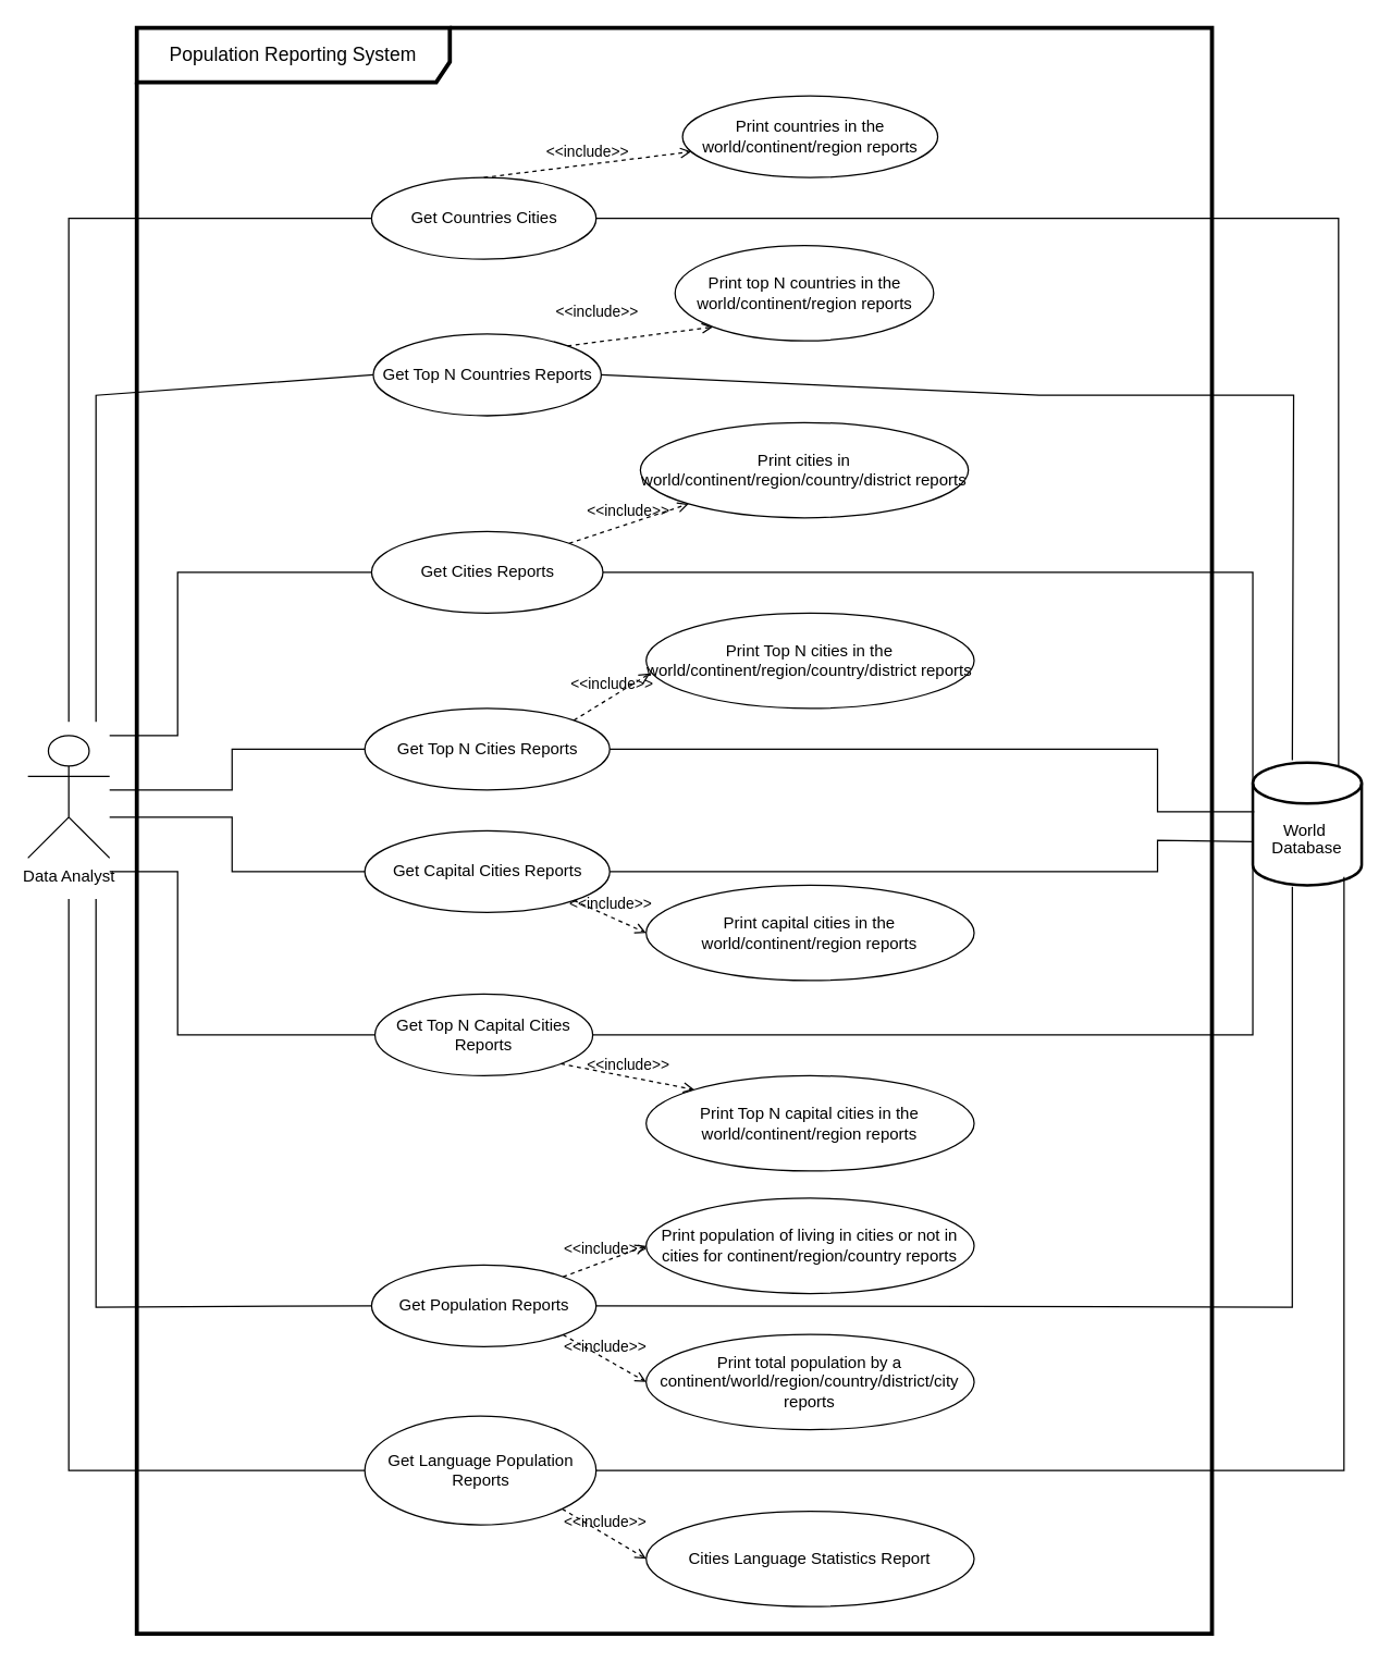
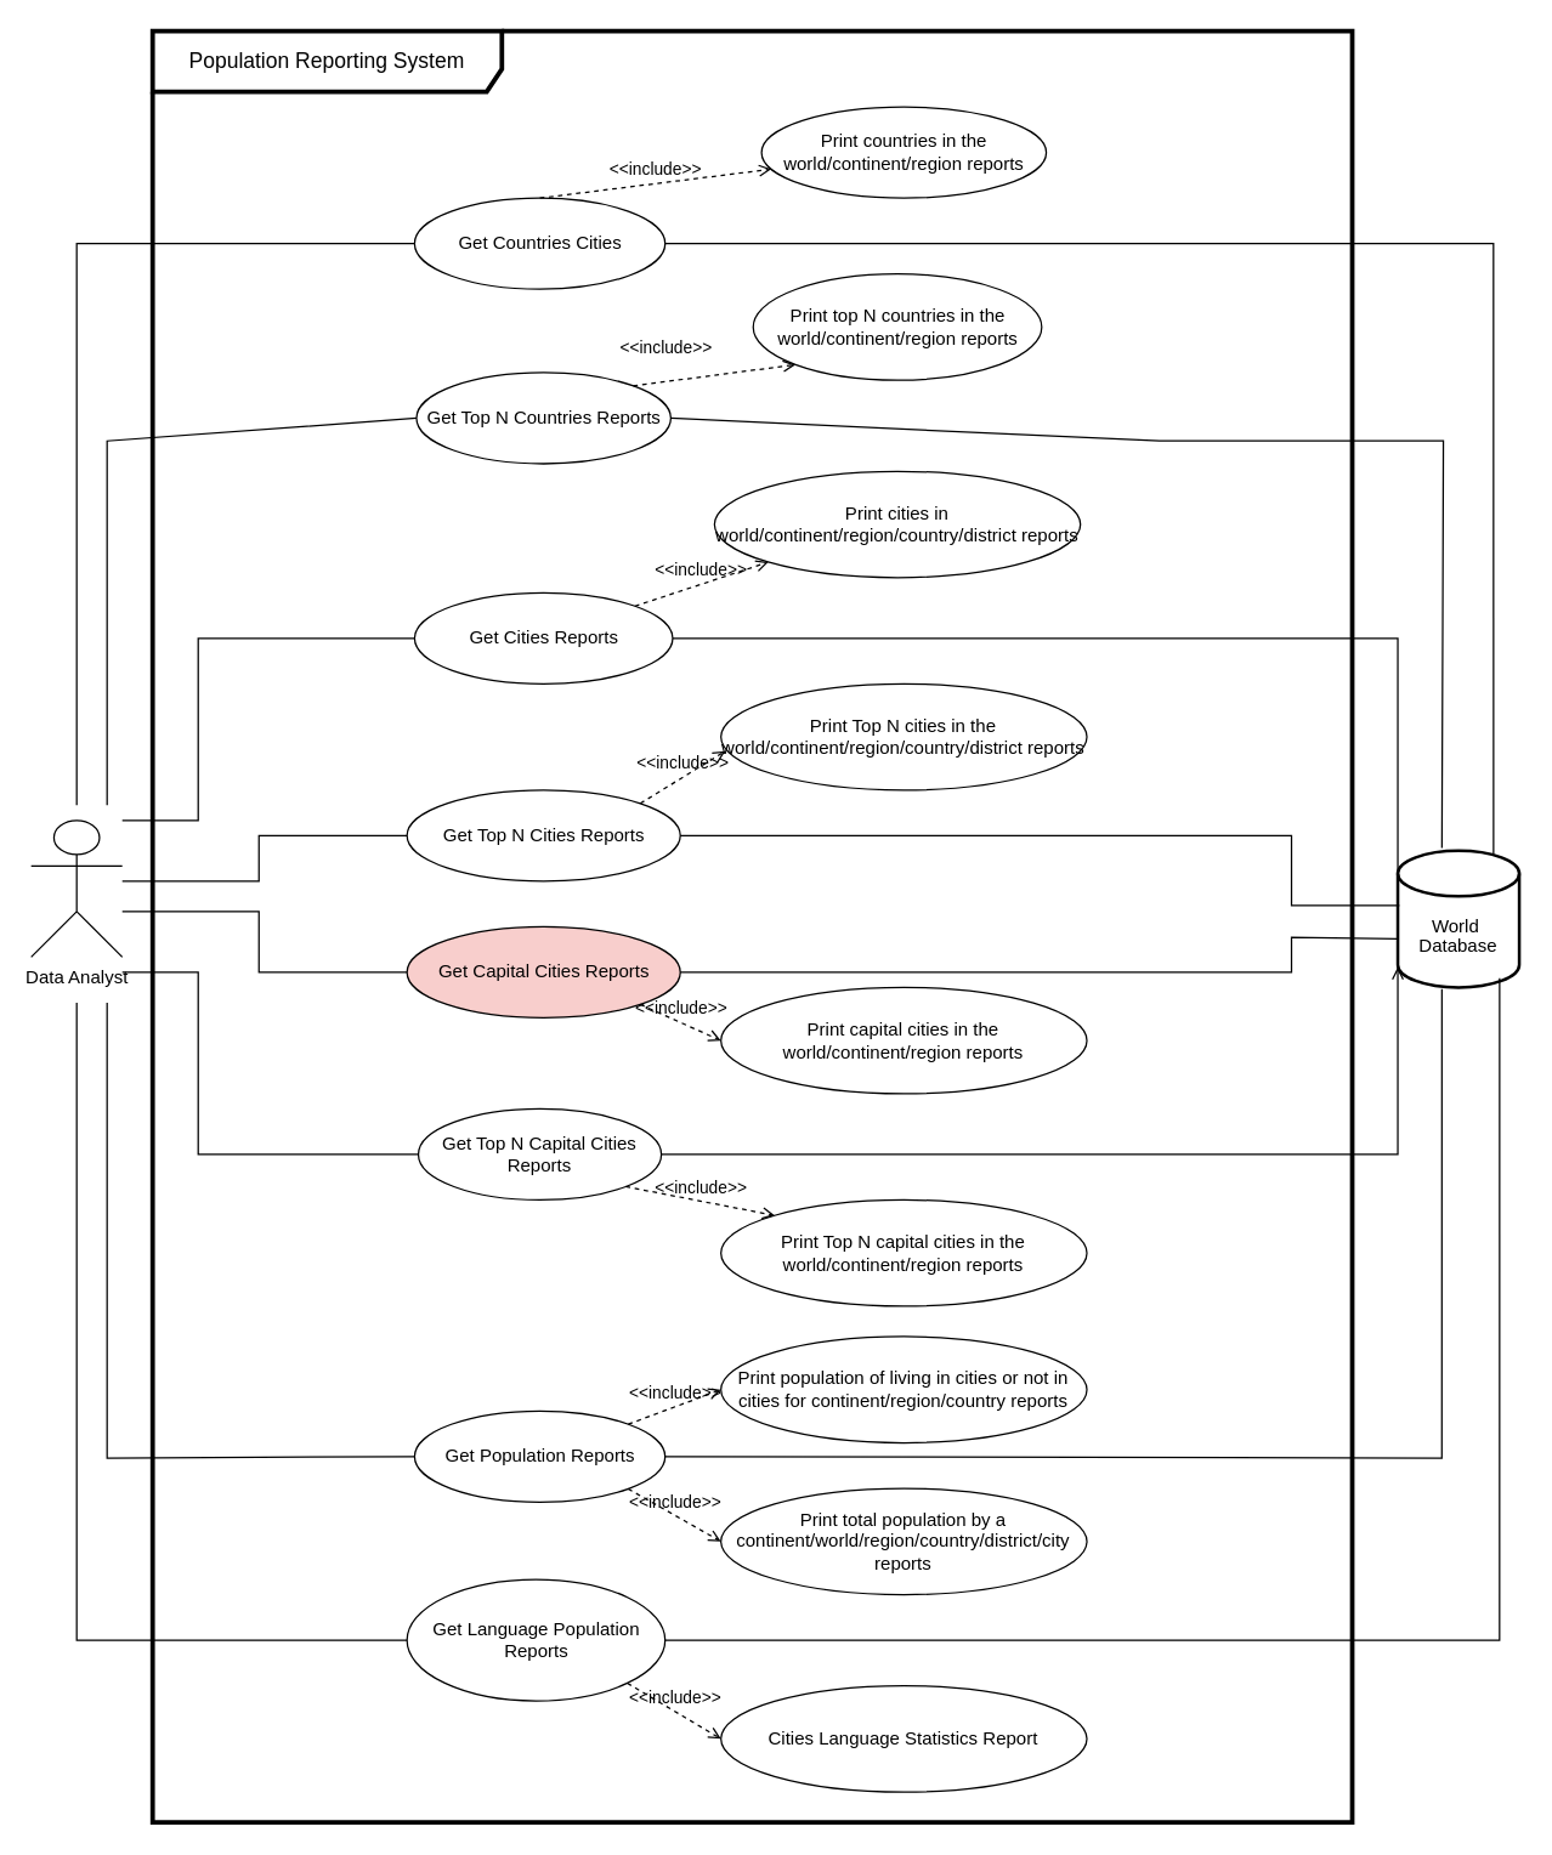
  <mxCell id="0" />
  <mxCell id="1" parent="0" />
  <mxCell id="2" value="&lt;font style=&quot;font-size: 14px;&quot;&gt;Population Reporting System&lt;/font&gt;" style="shape=umlFrame;whiteSpace=wrap;html=1;pointerEvents=0;recursiveResize=0;container=1;collapsible=0;width=230;strokeWidth=3;height=40;" vertex="1" parent="1"><mxGeometry x="100" y="20" width="790" height="1180" as="geometry" /></mxCell>
  <mxCell id="3" value="Get Countries Cities" style="ellipse;whiteSpace=wrap;html=1;" parent="1" vertex="1"><mxGeometry x="272.5" y="130" width="165" height="60" as="geometry" /></mxCell>
  <mxCell id="4" value="Data Analyst" style="shape=umlActor;verticalLabelPosition=bottom;verticalAlign=top;html=1;" parent="1" vertex="1"><mxGeometry x="20" y="540" width="60" height="90" as="geometry" /></mxCell>
  <mxCell id="5" value="Get Top N Countries Reports" style="ellipse;whiteSpace=wrap;html=1;" parent="1" vertex="1"><mxGeometry x="273.75" y="245" width="167.5" height="60" as="geometry" /></mxCell>
  <mxCell id="6" value="Get Cities Reports" style="ellipse;whiteSpace=wrap;html=1;" parent="1" vertex="1"><mxGeometry x="272.5" y="390" width="170" height="60" as="geometry" /></mxCell>
  <mxCell id="7" value="Get Top N Cities Reports" style="ellipse;whiteSpace=wrap;html=1;" parent="1" vertex="1"><mxGeometry x="267.5" y="520" width="180" height="60" as="geometry" /></mxCell>
- <mxCell id="8" value="Get Capital Cities Reports" style="ellipse;whiteSpace=wrap;html=1;" parent="1" vertex="1"><mxGeometry x="267.5" y="610" width="180" height="60" as="geometry" /></mxCell>
+ <mxCell id="8" value="Get Capital Cities Reports" style="ellipse;whiteSpace=wrap;html=1;fillColor=#f8cecc;" parent="1" vertex="1"><mxGeometry x="267.5" y="610" width="180" height="60" as="geometry" /></mxCell>
  <mxCell id="9" value="Get Top N Capital Cities Reports" style="ellipse;whiteSpace=wrap;html=1;" parent="1" vertex="1"><mxGeometry x="275" y="730" width="160" height="60" as="geometry" /></mxCell>
  <mxCell id="10" value="Get Population Reports" style="ellipse;whiteSpace=wrap;html=1;" parent="1" vertex="1"><mxGeometry x="272.5" y="929" width="165" height="60" as="geometry" /></mxCell>
  <mxCell id="11" value="Get Language Population Reports" style="ellipse;whiteSpace=wrap;html=1;" parent="1" vertex="1"><mxGeometry x="267.5" y="1040" width="170" height="80" as="geometry" /></mxCell>
  <mxCell id="12" value="&amp;lt;&amp;lt;include&amp;gt;&amp;gt;" style="html=1;verticalAlign=bottom;labelBackgroundColor=none;endArrow=open;endFill=0;dashed=1;rounded=0;exitX=0.5;exitY=0;exitDx=0;exitDy=0;" parent="1" source="3" target="21" edge="1"><mxGeometry width="160" relative="1" as="geometry"><mxPoint x="352.5" y="380" as="sourcePoint" /><mxPoint x="250" y="410" as="targetPoint" /></mxGeometry></mxCell>
  <mxCell id="13" value="" style="endArrow=none;html=1;rounded=0;entryX=0;entryY=0.5;entryDx=0;entryDy=0;" parent="1" target="3" edge="1"><mxGeometry width="50" height="50" relative="1" as="geometry"><mxPoint x="50" y="530" as="sourcePoint" /><mxPoint x="280" y="550" as="targetPoint" /><Array as="points"><mxPoint x="50" y="160" /><mxPoint x="110" y="160" /></Array></mxGeometry></mxCell>
  <mxCell id="14" value="" style="endArrow=none;html=1;rounded=0;entryX=0;entryY=0.5;entryDx=0;entryDy=0;" parent="1" target="5" edge="1"><mxGeometry width="50" height="50" relative="1" as="geometry"><mxPoint x="70" y="530" as="sourcePoint" /><mxPoint x="100" y="760" as="targetPoint" /><Array as="points"><mxPoint x="70" y="290" /></Array></mxGeometry></mxCell>
  <mxCell id="15" value="" style="endArrow=none;html=1;rounded=0;entryX=0;entryY=0.5;entryDx=0;entryDy=0;" parent="1" target="6" edge="1"><mxGeometry width="50" height="50" relative="1" as="geometry"><mxPoint x="80" y="540" as="sourcePoint" /><mxPoint x="70" y="760" as="targetPoint" /><Array as="points"><mxPoint x="130" y="540" /><mxPoint x="130" y="420" /><mxPoint x="190" y="420" /></Array></mxGeometry></mxCell>
  <mxCell id="16" value="" style="endArrow=none;html=1;rounded=0;entryX=0;entryY=0.5;entryDx=0;entryDy=0;" parent="1" target="7" edge="1"><mxGeometry width="50" height="50" relative="1" as="geometry"><mxPoint x="80" y="580" as="sourcePoint" /><mxPoint x="160" y="770" as="targetPoint" /><Array as="points"><mxPoint x="170" y="580" /><mxPoint x="170" y="550" /></Array></mxGeometry></mxCell>
  <mxCell id="17" value="" style="endArrow=none;html=1;rounded=0;entryX=0;entryY=0.5;entryDx=0;entryDy=0;" parent="1" target="8" edge="1"><mxGeometry width="50" height="50" relative="1" as="geometry"><mxPoint x="80" y="600" as="sourcePoint" /><mxPoint x="120" y="780" as="targetPoint" /><Array as="points"><mxPoint x="170" y="600" /><mxPoint x="170" y="640" /></Array></mxGeometry></mxCell>
  <mxCell id="18" value="" style="endArrow=none;html=1;rounded=0;entryX=0;entryY=0.5;entryDx=0;entryDy=0;" parent="1" target="9" edge="1"><mxGeometry width="50" height="50" relative="1" as="geometry"><mxPoint x="80" y="640" as="sourcePoint" /><mxPoint x="90" y="900" as="targetPoint" /><Array as="points"><mxPoint x="130" y="640" /><mxPoint x="130" y="760" /></Array></mxGeometry></mxCell>
  <mxCell id="19" value="" style="endArrow=none;html=1;rounded=0;entryX=0;entryY=0.5;entryDx=0;entryDy=0;" parent="1" target="10" edge="1"><mxGeometry width="50" height="50" relative="1" as="geometry"><mxPoint x="70" y="660" as="sourcePoint" /><mxPoint x="80" y="1127.5" as="targetPoint" /><Array as="points"><mxPoint x="70" y="780" /><mxPoint x="70" y="960" /></Array></mxGeometry></mxCell>
  <mxCell id="20" value="" style="endArrow=none;html=1;rounded=0;entryX=0;entryY=0.5;entryDx=0;entryDy=0;" parent="1" target="11" edge="1"><mxGeometry width="50" height="50" relative="1" as="geometry"><mxPoint x="50" y="660" as="sourcePoint" /><mxPoint x="170" y="1050" as="targetPoint" /><Array as="points"><mxPoint x="50" y="1080" /></Array></mxGeometry></mxCell>
  <mxCell id="21" value="Print countries in the world/continent/region reports" style="ellipse;whiteSpace=wrap;html=1;" parent="1" vertex="1"><mxGeometry x="501" y="70" width="187.5" height="60" as="geometry" /></mxCell>
  <mxCell id="22" value="&lt;p style=&quot;line-height: 90%;&quot;&gt;&lt;br&gt;&lt;/p&gt;&lt;p style=&quot;line-height: 110%;&quot;&gt;World&amp;nbsp;&lt;br&gt;Database&lt;/p&gt;" style="strokeWidth=2;html=1;shape=mxgraph.flowchart.database;whiteSpace=wrap;" parent="1" vertex="1"><mxGeometry x="920" y="560" width="80" height="90" as="geometry" /></mxCell>
  <mxCell id="23" value="&amp;lt;&amp;lt;include&amp;gt;&amp;gt;" style="html=1;verticalAlign=bottom;labelBackgroundColor=none;endArrow=open;endFill=0;dashed=1;rounded=0;entryX=0;entryY=1;entryDx=0;entryDy=0;exitX=1;exitY=0;exitDx=0;exitDy=0;" parent="1" source="5" target="24" edge="1"><mxGeometry x="-0.58" y="13" width="160" relative="1" as="geometry"><mxPoint x="270" y="520" as="sourcePoint" /><mxPoint x="430" y="520" as="targetPoint" /><mxPoint as="offset" /></mxGeometry></mxCell>
  <mxCell id="24" value="Print top N countries in the world/continent/region reports" style="ellipse;whiteSpace=wrap;html=1;" parent="1" vertex="1"><mxGeometry x="495.5" y="180" width="190" height="70" as="geometry" /></mxCell>
  <mxCell id="25" value="Print cities in world/continent/region/country/district reports" style="ellipse;whiteSpace=wrap;html=1;" parent="1" vertex="1"><mxGeometry x="470" y="310" width="241" height="70" as="geometry" /></mxCell>
  <mxCell id="26" value="&amp;lt;&amp;lt;include&amp;gt;&amp;gt;" style="html=1;verticalAlign=bottom;labelBackgroundColor=none;endArrow=open;endFill=0;dashed=1;rounded=0;entryX=0;entryY=1;entryDx=0;entryDy=0;exitX=1;exitY=0;exitDx=0;exitDy=0;" parent="1" source="6" target="25" edge="1"><mxGeometry width="160" relative="1" as="geometry"><mxPoint x="407.5" y="540" as="sourcePoint" /><mxPoint x="407.5" y="590" as="targetPoint" /></mxGeometry></mxCell>
  <mxCell id="27" value="" style="endArrow=none;html=1;rounded=0;exitX=1;exitY=0.5;exitDx=0;exitDy=0;entryX=0.013;entryY=0.4;entryDx=0;entryDy=0;entryPerimeter=0;" parent="1" source="7" target="22" edge="1"><mxGeometry width="50" height="50" relative="1" as="geometry"><mxPoint x="520" y="790" as="sourcePoint" /><mxPoint x="570" y="740" as="targetPoint" /><Array as="points"><mxPoint x="850" y="550" /><mxPoint x="850" y="596" /></Array></mxGeometry></mxCell>
  <mxCell id="28" value="" style="endArrow=none;html=1;rounded=0;exitX=1;exitY=0.5;exitDx=0;exitDy=0;entryX=0;entryY=0.644;entryDx=0;entryDy=0;entryPerimeter=0;" parent="1" source="8" target="22" edge="1"><mxGeometry width="50" height="50" relative="1" as="geometry"><mxPoint x="490" y="910" as="sourcePoint" /><mxPoint x="540" y="860" as="targetPoint" /><Array as="points"><mxPoint x="850" y="640" /><mxPoint x="850" y="617" /></Array></mxGeometry></mxCell>
- <mxCell id="29" value="" style="endArrow=none;html=1;rounded=0;exitX=1;exitY=0.5;exitDx=0;exitDy=0;entryX=0;entryY=0.85;entryDx=0;entryDy=0;entryPerimeter=0;" parent="1" source="9" target="22" edge="1"><mxGeometry width="50" height="50" relative="1" as="geometry"><mxPoint x="520" y="910" as="sourcePoint" /><mxPoint x="920" y="605" as="targetPoint" /><Array as="points"><mxPoint x="920" y="760" /></Array></mxGeometry></mxCell>
+ <mxCell id="29" value="" style="endArrow=open;html=1;rounded=0;exitX=1;exitY=0.5;exitDx=0;exitDy=0;entryX=0;entryY=0.85;entryDx=0;entryDy=0;entryPerimeter=0;" parent="1" source="9" target="22" edge="1"><mxGeometry width="50" height="50" relative="1" as="geometry"><mxPoint x="520" y="910" as="sourcePoint" /><mxPoint x="920" y="605" as="targetPoint" /><Array as="points"><mxPoint x="920" y="760" /></Array></mxGeometry></mxCell>
  <mxCell id="30" value="" style="endArrow=none;html=1;rounded=0;exitX=1;exitY=0.5;exitDx=0;exitDy=0;entryX=0.363;entryY=1.011;entryDx=0;entryDy=0;entryPerimeter=0;" parent="1" source="10" target="22" edge="1"><mxGeometry width="50" height="50" relative="1" as="geometry"><mxPoint x="560" y="1080" as="sourcePoint" /><mxPoint x="930" y="670" as="targetPoint" /><Array as="points"><mxPoint x="949" y="960" /></Array></mxGeometry></mxCell>
  <mxCell id="31" value="" style="endArrow=none;html=1;rounded=0;exitX=1;exitY=0.5;exitDx=0;exitDy=0;entryX=0.838;entryY=0.933;entryDx=0;entryDy=0;entryPerimeter=0;" parent="1" source="11" target="22" edge="1"><mxGeometry width="50" height="50" relative="1" as="geometry"><mxPoint x="890" y="1170" as="sourcePoint" /><mxPoint x="940" y="1120" as="targetPoint" /><Array as="points"><mxPoint x="987" y="1080" /></Array></mxGeometry></mxCell>
  <mxCell id="32" value="Print Top N cities in the world/continent/region/country/district reports" style="ellipse;whiteSpace=wrap;html=1;" vertex="1" parent="1"><mxGeometry x="474.25" y="450" width="241" height="70" as="geometry" /></mxCell>
  <mxCell id="33" value="&amp;lt;&amp;lt;include&amp;gt;&amp;gt;" style="html=1;verticalAlign=bottom;labelBackgroundColor=none;endArrow=open;endFill=0;dashed=1;rounded=0;entryX=0.012;entryY=0.633;entryDx=0;entryDy=0;exitX=1;exitY=0;exitDx=0;exitDy=0;entryPerimeter=0;" edge="1" parent="1" source="7" target="32"><mxGeometry width="160" relative="1" as="geometry"><mxPoint x="420" y="388" as="sourcePoint" /><mxPoint x="498" y="370" as="targetPoint" /></mxGeometry></mxCell>
  <mxCell id="34" value="" style="endArrow=none;html=1;rounded=0;exitX=0.788;exitY=0.022;exitDx=0;exitDy=0;exitPerimeter=0;" edge="1" parent="1" source="22" target="3"><mxGeometry width="50" height="50" relative="1" as="geometry"><mxPoint x="975" y="580" as="sourcePoint" /><mxPoint x="432.5" y="155" as="targetPoint" /><Array as="points"><mxPoint x="983" y="160" /></Array></mxGeometry></mxCell>
  <mxCell id="35" value="" style="endArrow=none;html=1;rounded=0;entryX=1;entryY=0.5;entryDx=0;entryDy=0;exitX=0.363;exitY=-0.022;exitDx=0;exitDy=0;exitPerimeter=0;" edge="1" parent="1" source="22" target="5"><mxGeometry width="50" height="50" relative="1" as="geometry"><mxPoint x="973" y="550" as="sourcePoint" /><mxPoint x="474.25" y="290" as="targetPoint" /><Array as="points"><mxPoint x="950" y="290" /><mxPoint x="763" y="290" /></Array></mxGeometry></mxCell>
  <mxCell id="36" value="Print capital cities in the world/continent/region reports" style="ellipse;whiteSpace=wrap;html=1;" vertex="1" parent="1"><mxGeometry x="474.25" y="650" width="241" height="70" as="geometry" /></mxCell>
  <mxCell id="37" value="&amp;lt;&amp;lt;include&amp;gt;&amp;gt;" style="html=1;verticalAlign=bottom;labelBackgroundColor=none;endArrow=open;endFill=0;dashed=1;rounded=0;entryX=0;entryY=0.5;entryDx=0;entryDy=0;exitX=1;exitY=1;exitDx=0;exitDy=0;" edge="1" parent="1" source="8" target="36"><mxGeometry width="160" relative="1" as="geometry"><mxPoint x="440" y="695" as="sourcePoint" /><mxPoint x="496" y="660" as="targetPoint" /></mxGeometry></mxCell>
  <mxCell id="38" value="" style="endArrow=none;html=1;rounded=0;entryX=1;entryY=0.5;entryDx=0;entryDy=0;exitX=0;exitY=0.15;exitDx=0;exitDy=0;exitPerimeter=0;" edge="1" parent="1" source="22" target="6"><mxGeometry width="50" height="50" relative="1" as="geometry"><mxPoint x="1230" y="572" as="sourcePoint" /><mxPoint x="730" y="300" as="targetPoint" /><Array as="points"><mxPoint x="920" y="420" /><mxPoint x="830" y="420" /></Array></mxGeometry></mxCell>
  <mxCell id="39" value="Print Top N capital cities in the world/continent/region reports" style="ellipse;whiteSpace=wrap;html=1;" vertex="1" parent="1"><mxGeometry x="474.25" y="790" width="241" height="70" as="geometry" /></mxCell>
  <mxCell id="40" value="&amp;lt;&amp;lt;include&amp;gt;&amp;gt;" style="html=1;verticalAlign=bottom;labelBackgroundColor=none;endArrow=open;endFill=0;dashed=1;rounded=0;entryX=0;entryY=0;entryDx=0;entryDy=0;exitX=1;exitY=1;exitDx=0;exitDy=0;" edge="1" parent="1" source="9" target="39"><mxGeometry width="160" relative="1" as="geometry"><mxPoint x="440" y="800" as="sourcePoint" /><mxPoint x="493" y="824" as="targetPoint" /></mxGeometry></mxCell>
  <mxCell id="41" value="Print population of living in cities or not in cities for continent/region/country reports" style="ellipse;whiteSpace=wrap;html=1;" vertex="1" parent="1"><mxGeometry x="474.25" y="880" width="241" height="70" as="geometry" /></mxCell>
  <mxCell id="42" value="Print total population by a continent/world/region/country/district/city reports" style="ellipse;whiteSpace=wrap;html=1;" vertex="1" parent="1"><mxGeometry x="474.25" y="980" width="241" height="70" as="geometry" /></mxCell>
  <mxCell id="43" value="Cities Language Statistics Report" style="ellipse;whiteSpace=wrap;html=1;" vertex="1" parent="1"><mxGeometry x="474.25" y="1110" width="241" height="70" as="geometry" /></mxCell>
  <mxCell id="44" value="&amp;lt;&amp;lt;include&amp;gt;&amp;gt;" style="html=1;verticalAlign=bottom;labelBackgroundColor=none;endArrow=open;endFill=0;dashed=1;rounded=0;entryX=0;entryY=0.5;entryDx=0;entryDy=0;exitX=1;exitY=0;exitDx=0;exitDy=0;" edge="1" parent="1" source="10" target="41"><mxGeometry width="160" relative="1" as="geometry"><mxPoint x="350" y="850" as="sourcePoint" /><mxPoint x="448" y="869" as="targetPoint" /></mxGeometry></mxCell>
  <mxCell id="45" value="&amp;lt;&amp;lt;include&amp;gt;&amp;gt;" style="html=1;verticalAlign=bottom;labelBackgroundColor=none;endArrow=open;endFill=0;dashed=1;rounded=0;entryX=0;entryY=0.5;entryDx=0;entryDy=0;exitX=1;exitY=1;exitDx=0;exitDy=0;" edge="1" parent="1" source="10" target="42"><mxGeometry width="160" relative="1" as="geometry"><mxPoint x="410" y="1150" as="sourcePoint" /><mxPoint x="508" y="1169" as="targetPoint" /></mxGeometry></mxCell>
  <mxCell id="46" value="&amp;lt;&amp;lt;include&amp;gt;&amp;gt;" style="html=1;verticalAlign=bottom;labelBackgroundColor=none;endArrow=open;endFill=0;dashed=1;rounded=0;entryX=0;entryY=0.5;entryDx=0;entryDy=0;exitX=1;exitY=1;exitDx=0;exitDy=0;" edge="1" parent="1" source="11" target="43"><mxGeometry width="160" relative="1" as="geometry"><mxPoint x="430" y="1200" as="sourcePoint" /><mxPoint x="528" y="1219" as="targetPoint" /></mxGeometry></mxCell>
